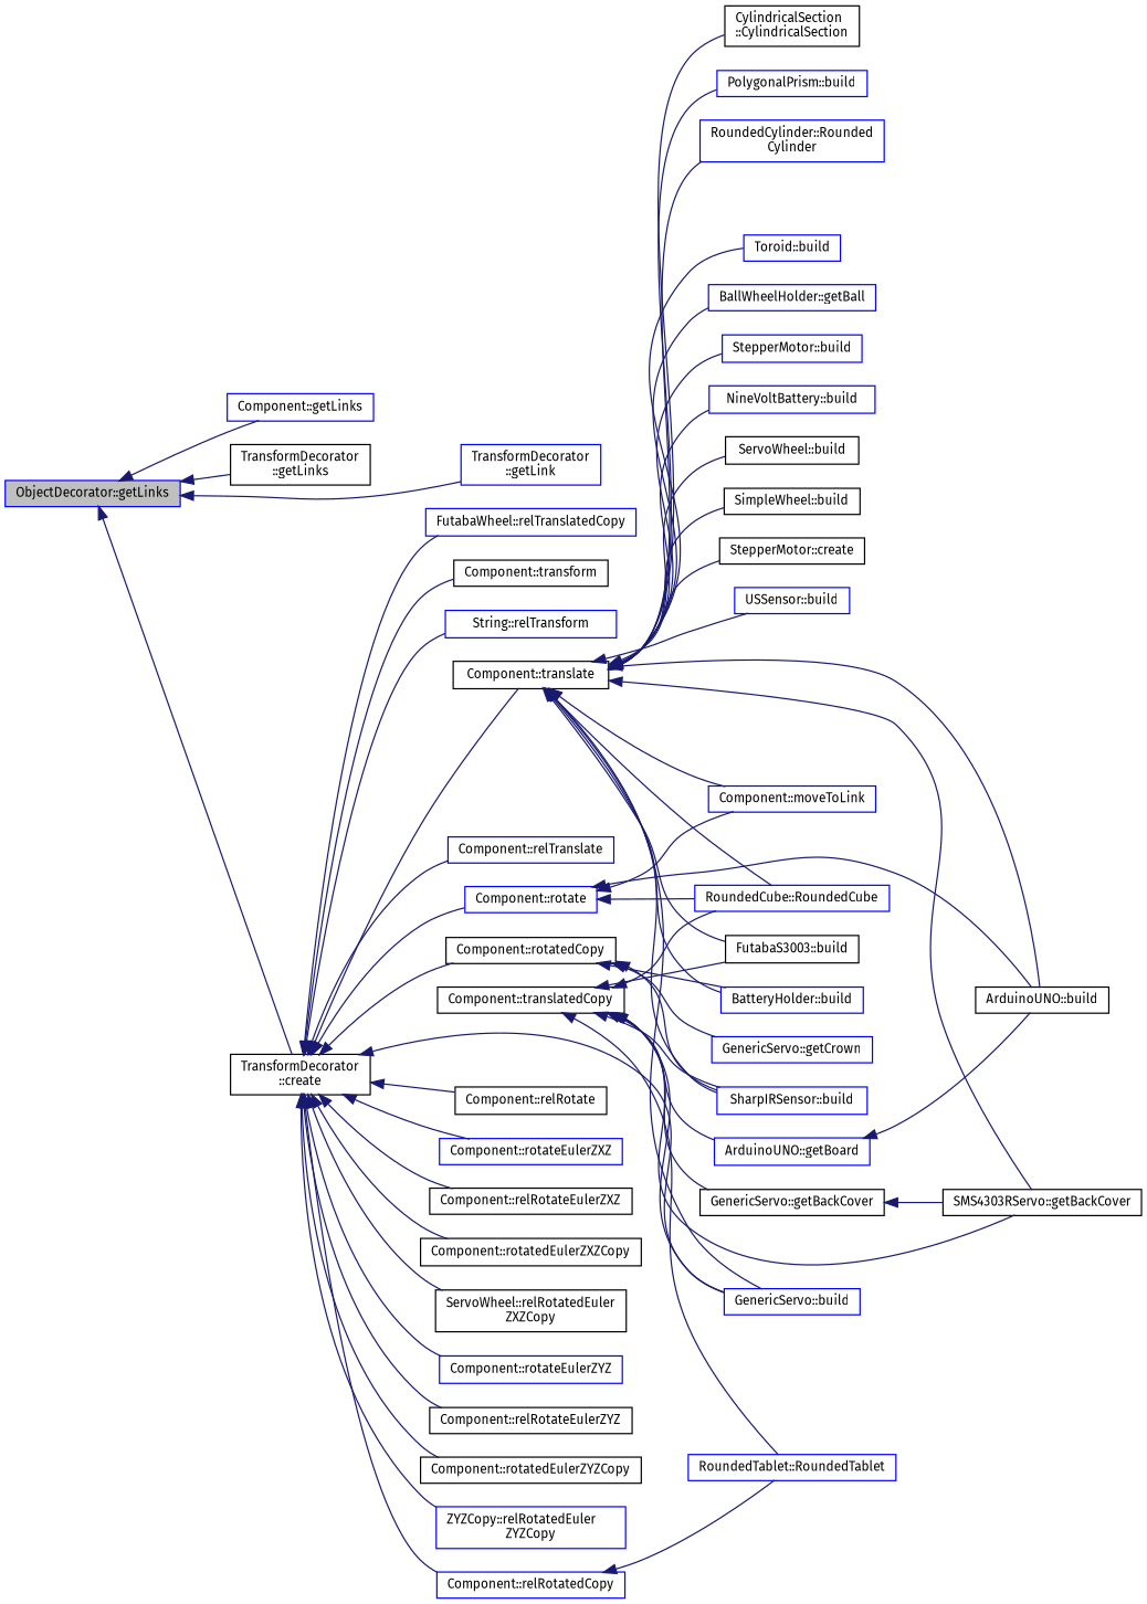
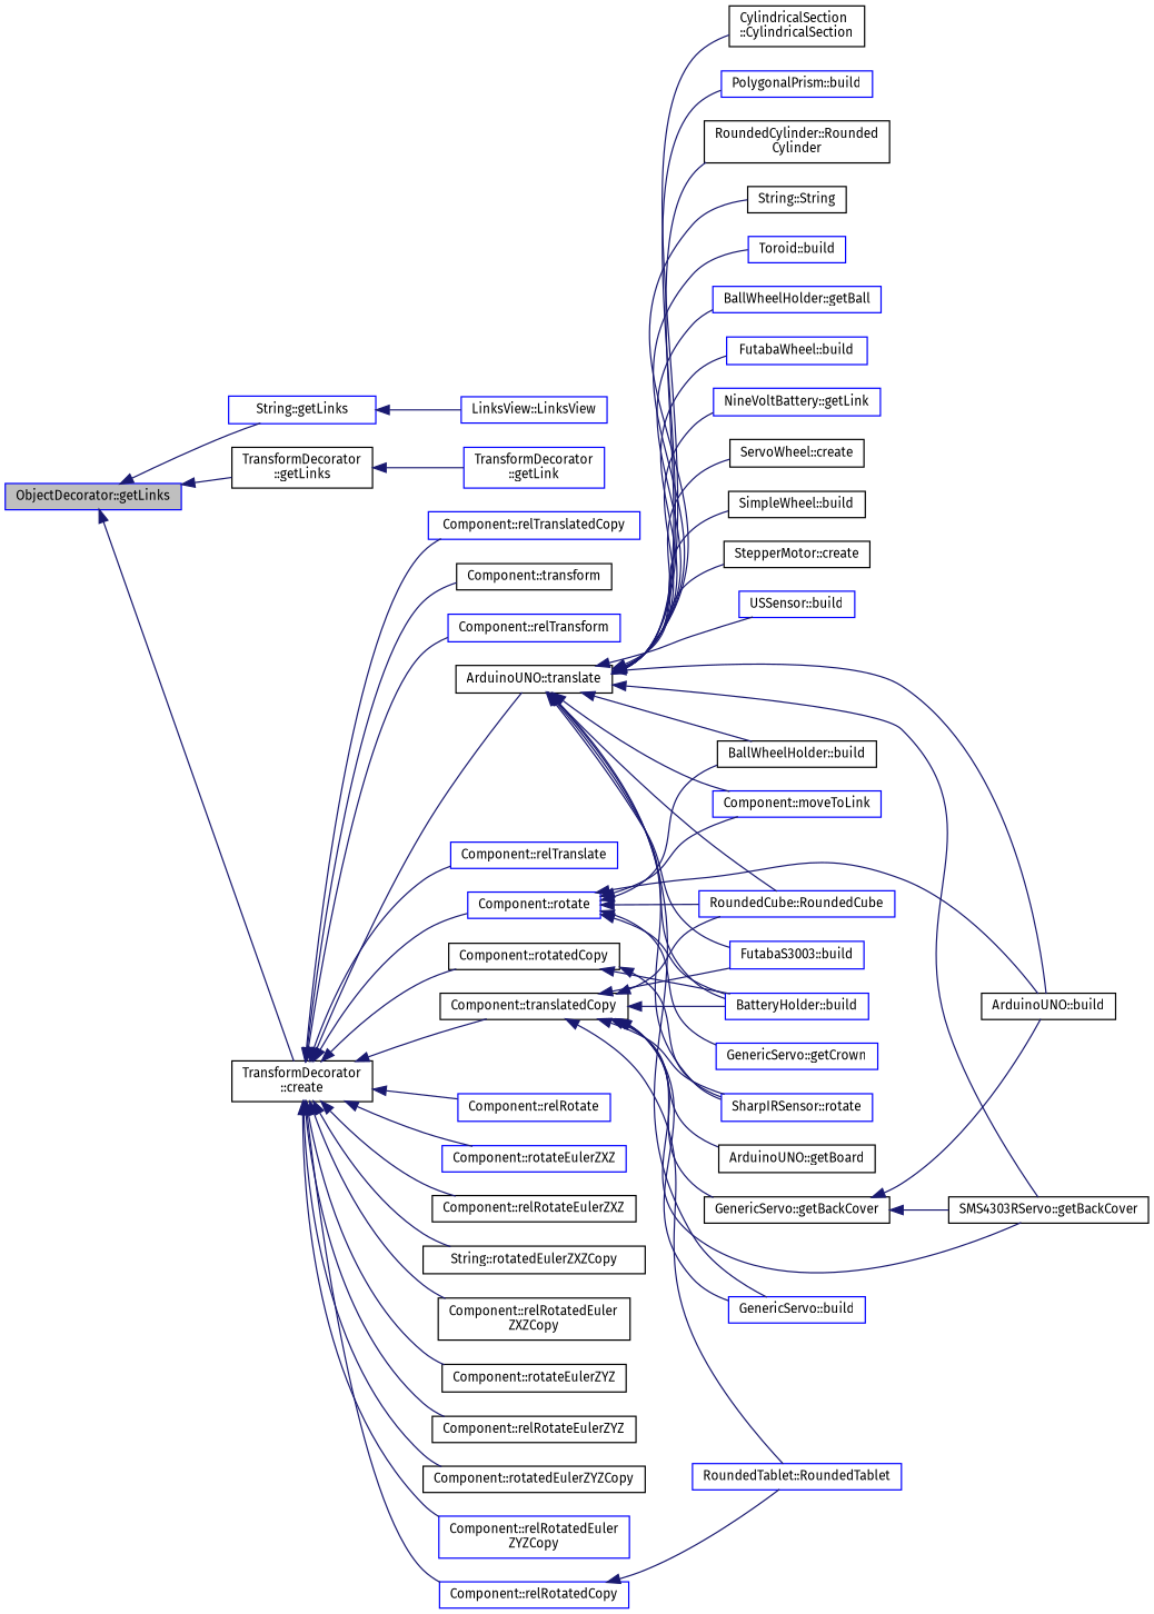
  digraph {
    fontname="Fira Sans"
    rankdir=LR
    node [color=blue fillcolor=white fontname="Fira Sans" fontsize=10 shape=record style=filled]
    edge [color=midnightblue dir=back fontname="Fira Sans" fontsize=10 labelfontname=Helvetica labelfontsize=10 style=solid]
    n1 [fillcolor=grey75 fontcolor=black height=0.2 label="ObjectDecorator::getLinks" width=0.4]
-   n2 [height=0.2 label="Component::getLinks" width=0.4]
+   n2 [height=0.2 label="String::getLinks" width=0.4]
    n3 [color=black height=0.2 label="TransformDecorator\l::getLinks" width=0.4]
    n4 [height=0.2 label="TransformDecorator\l::getLink" width=0.4]
    n5 [color=black height=0.2 label="TransformDecorator\l::create" width=0.4]
+   n6 [height=0.2 label="LinksView::LinksView" width=0.4]
    n7 [color=black height=0.2 label="Component::rotatedCopy" width=0.4]
    n8 [height=0.2 label="Component::relRotatedCopy" width=0.4]
    n9 [height=0.2 label="Component::rotate" width=0.4]
-   n10 [color=black height=0.2 label="Component::relRotate" width=0.4]
+   n10 [height=0.2 label="Component::relRotate" width=0.4]
    n11 [height=0.2 label="Component::rotateEulerZXZ" width=0.4]
    n12 [color=black height=0.2 label="Component::relRotateEulerZXZ" width=0.4]
-   n13 [color=black height=0.2 label="Component::rotatedEulerZXZCopy" width=0.4]
-   n14 [color=black height=0.2 label="ServoWheel::relRotatedEuler\lZXZCopy" width=0.4]
-   n15 [height=0.2 label="Component::rotateEulerZYZ" width=0.4]
+   n13 [color=black height=0.2 label="String::rotatedEulerZXZCopy" width=0.4]
+   n14 [color=black height=0.2 label="Component::relRotatedEuler\lZXZCopy" width=0.4]
+   n15 [color=black height=0.2 label="Component::rotateEulerZYZ" width=0.4]
    n16 [color=black height=0.2 label="Component::relRotateEulerZYZ" width=0.4]
    n17 [color=black height=0.2 label="Component::rotatedEulerZYZCopy" width=0.4]
-   n18 [height=0.2 label="ZYZCopy::relRotatedEuler\lZYZCopy" width=0.4]
+   n18 [height=0.2 label="Component::relRotatedEuler\lZYZCopy" width=0.4]
    n19 [color=black height=0.2 label="Component::translatedCopy" width=0.4]
-   n20 [height=0.2 label="FutabaWheel::relTranslatedCopy" width=0.4]
+   n20 [height=0.2 label="Component::relTranslatedCopy" width=0.4]
    n21 [color=black height=0.2 label="Component::transform" width=0.4]
-   n22 [height=0.2 label="String::relTransform" width=0.4]
-   n23 [color=black height=0.2 label="Component::translate" width=0.4]
+   n22 [height=0.2 label="Component::relTransform" width=0.4]
+   n23 [color=black height=0.2 label="ArduinoUNO::translate" width=0.4]
    n24 [height=0.2 label="Component::relTranslate" width=0.4]
    n25 [height=0.2 label="BatteryHolder::build" width=0.4]
-   n26 [height=0.2 label="SharpIRSensor::build" width=0.4]
+   n26 [height=0.2 label="SharpIRSensor::rotate" width=0.4]
    n27 [height=0.2 label="RoundedTablet::RoundedTablet" width=0.4]
    n28 [height=0.2 label="RoundedCube::RoundedCube" width=0.4]
    n29 [height=0.2 label="Component::moveToLink" width=0.4]
    n30 [color=black height=0.2 label="ArduinoUNO::build" width=0.4]
+   n31 [color=black height=0.2 label="BallWheelHolder::build" width=0.4]
    n32 [height=0.2 label="GenericServo::getCrown" width=0.4]
-   n33 [height=0.2 label="ArduinoUNO::getBoard" width=0.4]
-   n34 [color=black height=0.2 label="FutabaS3003::build" width=0.4]
+   n33 [color=black height=0.2 label="ArduinoUNO::getBoard" width=0.4]
+   n34 [height=0.2 label="FutabaS3003::build" width=0.4]
    n35 [color=black height=0.2 label="GenericServo::getBackCover" width=0.4]
    n36 [color=black height=0.2 label="SMS4303RServo::getBackCover" width=0.4]
    n37 [height=0.2 label="GenericServo::build" width=0.4]
    n38 [color=black height=0.2 label="CylindricalSection\l::CylindricalSection" width=0.4]
    n39 [height=0.2 label="PolygonalPrism::build" width=0.4]
-   n40 [height=0.2 label="RoundedCylinder::Rounded\lCylinder" width=0.4]
+   n40 [color=black height=0.2 label="RoundedCylinder::Rounded\lCylinder" width=0.4]
+   n41 [color=black height=0.2 label="String::String" width=0.4]
    n42 [height=0.2 label="Toroid::build" width=0.4]
    n43 [height=0.2 label="BallWheelHolder::getBall" width=0.4]
-   n44 [height=0.2 label="StepperMotor::build" width=0.4]
-   n45 [height=0.2 label="NineVoltBattery::build" width=0.4]
-   n46 [color=black height=0.2 label="ServoWheel::build" width=0.4]
+   n44 [height=0.2 label="FutabaWheel::build" width=0.4]
+   n45 [height=0.2 label="NineVoltBattery::getLink" width=0.4]
+   n46 [color=black height=0.2 label="ServoWheel::create" width=0.4]
    n47 [color=black height=0.2 label="SimpleWheel::build" width=0.4]
    n48 [color=black height=0.2 label="StepperMotor::create" width=0.4]
    n49 [height=0.2 label="USSensor::build" width=0.4]
    n1 -> n2
    n1 -> n3
-   n1 -> n4
+   n3 -> n4
    n1 -> n5
+   n2 -> n6
    n5 -> n7
    n5 -> n8
    n5 -> n9
    n5 -> n10
    n5 -> n11
    n5 -> n12
    n5 -> n13
    n5 -> n14
    n5 -> n15
    n5 -> n16
    n5 -> n17
    n5 -> n18
-   n5 -> n37
+   n5 -> n19
    n5 -> n20
    n5 -> n21
    n5 -> n22
    n5 -> n23
    n5 -> n24
    n7 -> n25
    n7 -> n26
    n8 -> n27
+   n9 -> n25
    n9 -> n28
    n9 -> n29
    n9 -> n30
-   n7 -> n32
+   n9 -> n31
+   n9 -> n32
+   n19 -> n25
    n19 -> n26
    n19 -> n27
    n19 -> n28
    n19 -> n33
    n19 -> n34
    n19 -> n35
    n19 -> n36
    n19 -> n37
    n23 -> n25
    n23 -> n26
    n23 -> n28
    n23 -> n29
    n23 -> n30
+   n23 -> n31
    n23 -> n34
    n23 -> n36
    n23 -> n37
    n23 -> n38
    n23 -> n39
    n23 -> n40
+   n23 -> n41
    n23 -> n42
    n23 -> n43
    n23 -> n44
    n23 -> n45
    n23 -> n46
    n23 -> n47
    n23 -> n48
    n23 -> n49
-   n33 -> n30
+   n35 -> n30
    n35 -> n36
  }
